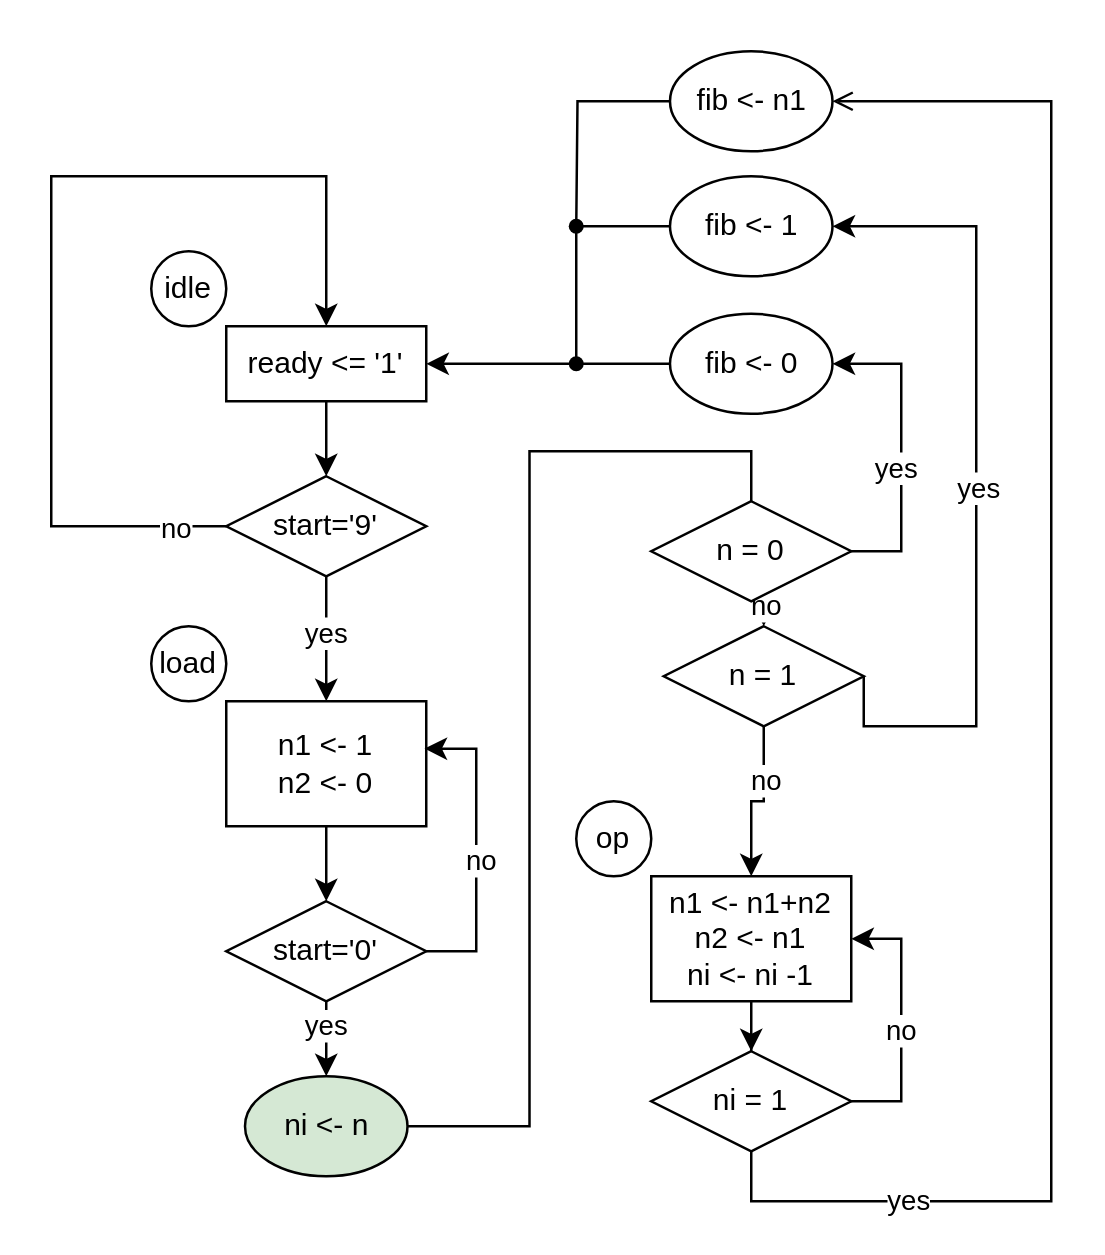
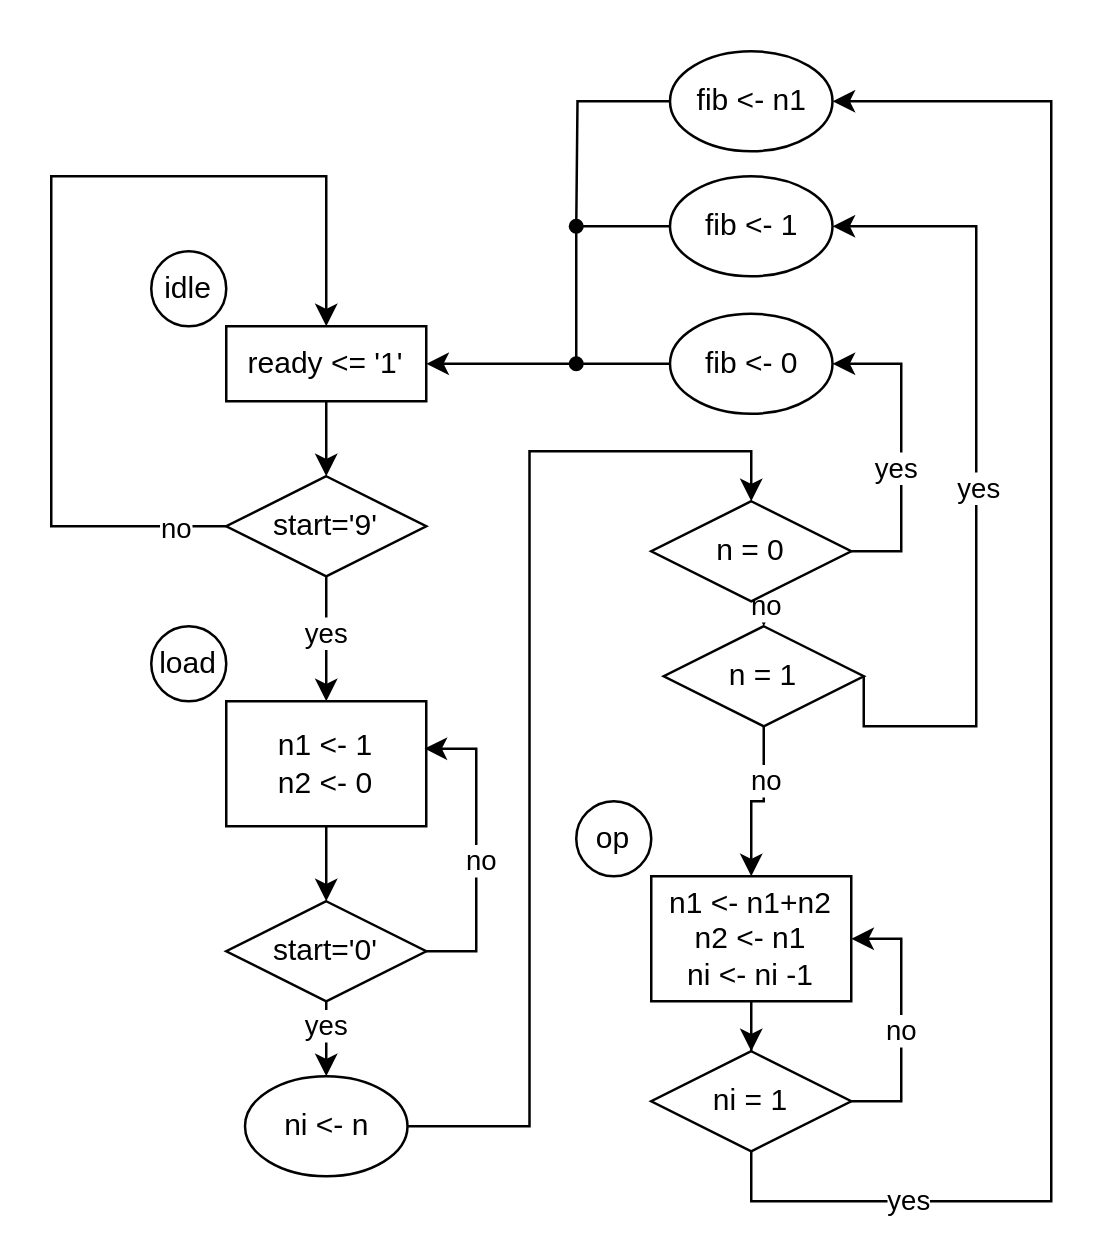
  <mxCell id="0" />
  <mxCell id="1" parent="0" />
  <mxCell id="2" value="" style="group" parent="1" vertex="1" connectable="0"><mxGeometry x="60" y="100" width="110" height="60" as="geometry" /></mxCell>
  <mxCell id="3" value="ready &amp;lt;= '1'" style="rounded=0;whiteSpace=wrap;html=1;movable=1;resizable=1;rotatable=1;deletable=1;editable=1;locked=0;connectable=1;" parent="2" vertex="1"><mxGeometry x="30" y="30" width="80" height="30" as="geometry" /></mxCell>
  <mxCell id="4" value="idle" style="ellipse;whiteSpace=wrap;html=1;aspect=fixed;movable=1;resizable=1;rotatable=1;deletable=1;editable=1;locked=0;connectable=1;" parent="2" vertex="1"><mxGeometry width="30" height="30" as="geometry" /></mxCell>
  <mxCell id="5" style="edgeStyle=orthogonalEdgeStyle;rounded=0;orthogonalLoop=1;jettySize=auto;html=1;exitX=0;exitY=0.5;exitDx=0;exitDy=0;entryX=0.5;entryY=0;entryDx=0;entryDy=0;" parent="1" source="9" target="3" edge="1"><mxGeometry relative="1" as="geometry"><Array as="points"><mxPoint x="20" y="210" /><mxPoint x="20" y="70" /><mxPoint x="130" y="70" /></Array></mxGeometry></mxCell>
  <mxCell id="6" value="no" style="edgeLabel;html=1;align=center;verticalAlign=middle;resizable=0;points=[];" parent="5" vertex="1" connectable="0"><mxGeometry x="-0.889" relative="1" as="geometry"><mxPoint as="offset" /></mxGeometry></mxCell>
  <mxCell id="7" value="" style="edgeStyle=orthogonalEdgeStyle;rounded=0;orthogonalLoop=1;jettySize=auto;html=1;" parent="1" source="9" target="14" edge="1"><mxGeometry relative="1" as="geometry" /></mxCell>
  <mxCell id="8" value="yes" style="edgeLabel;html=1;align=center;verticalAlign=middle;resizable=0;points=[];" parent="7" vertex="1" connectable="0"><mxGeometry x="-0.121" y="-1" relative="1" as="geometry"><mxPoint as="offset" /></mxGeometry></mxCell>
  <mxCell id="9" value="start='9'" style="rhombus;whiteSpace=wrap;html=1;" parent="1" vertex="1"><mxGeometry x="90" y="190" width="80" height="40" as="geometry" /></mxCell>
  <mxCell id="10" value="" style="edgeStyle=orthogonalEdgeStyle;rounded=0;orthogonalLoop=1;jettySize=auto;html=1;" parent="1" source="3" target="9" edge="1"><mxGeometry relative="1" as="geometry" /></mxCell>
- <mxCell id="11" style="edgeStyle=orthogonalEdgeStyle;rounded=0;orthogonalLoop=1;jettySize=auto;html=1;entryX=0.5;entryY=0;entryDx=0;entryDy=0;endArrow=none;" parent="1" source="12" target="26" edge="1"><mxGeometry relative="1" as="geometry" /></mxCell>
- <mxCell id="12" value="&lt;div&gt;ni &amp;lt;- n&lt;/div&gt;" style="ellipse;whiteSpace=wrap;html=1;fillColor=#d5e8d4;" parent="1" vertex="1"><mxGeometry x="97.5" y="430" width="65" height="40" as="geometry" /></mxCell>
+ <mxCell id="11" style="edgeStyle=orthogonalEdgeStyle;rounded=0;orthogonalLoop=1;jettySize=auto;html=1;entryX=0.5;entryY=0;entryDx=0;entryDy=0;" parent="1" source="12" target="26" edge="1"><mxGeometry relative="1" as="geometry" /></mxCell>
+ <mxCell id="12" value="&lt;div&gt;ni &amp;lt;- n&lt;/div&gt;" style="ellipse;whiteSpace=wrap;html=1;" parent="1" vertex="1"><mxGeometry x="97.5" y="430" width="65" height="40" as="geometry" /></mxCell>
  <mxCell id="13" value="" style="group" parent="1" vertex="1" connectable="0"><mxGeometry x="60" y="250" width="110" height="80" as="geometry" /></mxCell>
  <mxCell id="14" value="n1 &amp;lt;- 1&lt;div&gt;n2 &amp;lt;- 0&lt;/div&gt;" style="rounded=0;whiteSpace=wrap;html=1;movable=1;resizable=1;rotatable=1;deletable=1;editable=1;locked=0;connectable=1;" parent="13" vertex="1"><mxGeometry x="30" y="30" width="80" height="50" as="geometry" /></mxCell>
  <mxCell id="15" value="load" style="ellipse;whiteSpace=wrap;html=1;aspect=fixed;movable=1;resizable=1;rotatable=1;deletable=1;editable=1;locked=0;connectable=1;" parent="13" vertex="1"><mxGeometry width="30" height="30" as="geometry" /></mxCell>
  <mxCell id="16" value="" style="edgeStyle=orthogonalEdgeStyle;rounded=0;orthogonalLoop=1;jettySize=auto;html=1;" parent="1" source="18" target="12" edge="1"><mxGeometry relative="1" as="geometry" /></mxCell>
  <mxCell id="17" value="yes" style="edgeLabel;html=1;align=center;verticalAlign=middle;resizable=0;points=[];" parent="16" vertex="1" connectable="0"><mxGeometry x="-0.623" y="-1" relative="1" as="geometry"><mxPoint as="offset" /></mxGeometry></mxCell>
  <mxCell id="18" value="start='0'" style="rhombus;whiteSpace=wrap;html=1;" parent="1" vertex="1"><mxGeometry x="90" y="360" width="80" height="40" as="geometry" /></mxCell>
  <mxCell id="19" value="" style="edgeStyle=orthogonalEdgeStyle;rounded=0;orthogonalLoop=1;jettySize=auto;html=1;" parent="1" source="14" target="18" edge="1"><mxGeometry relative="1" as="geometry" /></mxCell>
  <mxCell id="20" style="edgeStyle=orthogonalEdgeStyle;rounded=0;orthogonalLoop=1;jettySize=auto;html=1;entryX=0.991;entryY=0.379;entryDx=0;entryDy=0;entryPerimeter=0;" parent="1" source="18" target="14" edge="1"><mxGeometry relative="1" as="geometry"><Array as="points"><mxPoint x="190" y="380" /><mxPoint x="190" y="299" /></Array></mxGeometry></mxCell>
  <mxCell id="21" value="no" style="edgeLabel;html=1;align=center;verticalAlign=middle;resizable=0;points=[];" parent="20" vertex="1" connectable="0"><mxGeometry x="-0.07" y="-1" relative="1" as="geometry"><mxPoint as="offset" /></mxGeometry></mxCell>
  <mxCell id="22" style="edgeStyle=orthogonalEdgeStyle;rounded=0;orthogonalLoop=1;jettySize=auto;html=1;exitX=1;exitY=0.5;exitDx=0;exitDy=0;entryX=1;entryY=0.5;entryDx=0;entryDy=0;" parent="1" source="26" target="28" edge="1"><mxGeometry relative="1" as="geometry" /></mxCell>
  <mxCell id="23" value="yes" style="edgeLabel;html=1;align=center;verticalAlign=middle;resizable=0;points=[];" parent="22" vertex="1" connectable="0"><mxGeometry x="-0.119" y="3" relative="1" as="geometry"><mxPoint as="offset" /></mxGeometry></mxCell>
  <mxCell id="24" style="edgeStyle=orthogonalEdgeStyle;rounded=0;orthogonalLoop=1;jettySize=auto;html=1;exitX=0.5;exitY=1;exitDx=0;exitDy=0;entryX=0.5;entryY=0;entryDx=0;entryDy=0;" parent="1" source="26" target="33" edge="1"><mxGeometry relative="1" as="geometry" /></mxCell>
  <mxCell id="25" value="no" style="edgeLabel;html=1;align=center;verticalAlign=middle;resizable=0;points=[];" parent="24" vertex="1" connectable="0"><mxGeometry x="-0.213" y="2" relative="1" as="geometry"><mxPoint x="-2" as="offset" /></mxGeometry></mxCell>
  <mxCell id="26" value="n = 0" style="rhombus;whiteSpace=wrap;html=1;" parent="1" vertex="1"><mxGeometry x="260" y="200" width="80" height="40" as="geometry" /></mxCell>
  <mxCell id="27" style="edgeStyle=orthogonalEdgeStyle;rounded=0;orthogonalLoop=1;jettySize=auto;html=1;" parent="1" source="45" target="3" edge="1"><mxGeometry relative="1" as="geometry" /></mxCell>
  <mxCell id="28" value="&lt;div&gt;fib &amp;lt;- 0&lt;/div&gt;" style="ellipse;whiteSpace=wrap;html=1;" parent="1" vertex="1"><mxGeometry x="267.5" y="125" width="65" height="40" as="geometry" /></mxCell>
  <mxCell id="29" style="edgeStyle=orthogonalEdgeStyle;rounded=0;orthogonalLoop=1;jettySize=auto;html=1;exitX=1;exitY=0.5;exitDx=0;exitDy=0;entryX=1;entryY=0.5;entryDx=0;entryDy=0;" parent="1" source="33" target="34" edge="1"><mxGeometry relative="1" as="geometry"><Array as="points"><mxPoint x="390" y="290" /><mxPoint x="390" y="90" /></Array></mxGeometry></mxCell>
  <mxCell id="30" value="yes" style="edgeLabel;html=1;align=center;verticalAlign=middle;resizable=0;points=[];" parent="29" vertex="1" connectable="0"><mxGeometry x="0.001" relative="1" as="geometry"><mxPoint as="offset" /></mxGeometry></mxCell>
  <mxCell id="31" style="edgeStyle=orthogonalEdgeStyle;rounded=0;orthogonalLoop=1;jettySize=auto;html=1;exitX=0.5;exitY=1;exitDx=0;exitDy=0;" parent="1" source="33" target="50" edge="1"><mxGeometry relative="1" as="geometry" /></mxCell>
  <mxCell id="32" value="no" style="edgeLabel;html=1;align=center;verticalAlign=middle;resizable=0;points=[];" parent="31" vertex="1" connectable="0"><mxGeometry x="-0.367" relative="1" as="geometry"><mxPoint as="offset" /></mxGeometry></mxCell>
  <mxCell id="33" value="n = 1" style="rhombus;whiteSpace=wrap;html=1;" parent="1" vertex="1"><mxGeometry x="265" y="250" width="80" height="40" as="geometry" /></mxCell>
  <mxCell id="34" value="&lt;div&gt;fib &amp;lt;- 1&lt;/div&gt;" style="ellipse;whiteSpace=wrap;html=1;" parent="1" vertex="1"><mxGeometry x="267.5" y="70" width="65" height="40" as="geometry" /></mxCell>
  <mxCell id="35" style="edgeStyle=orthogonalEdgeStyle;rounded=0;orthogonalLoop=1;jettySize=auto;html=1;exitX=1;exitY=0.5;exitDx=0;exitDy=0;entryX=1;entryY=0.5;entryDx=0;entryDy=0;" parent="1" source="39" target="50" edge="1"><mxGeometry relative="1" as="geometry" /></mxCell>
  <mxCell id="36" value="no" style="edgeLabel;html=1;align=center;verticalAlign=middle;resizable=0;points=[];" parent="35" vertex="1" connectable="0"><mxGeometry x="-0.075" y="1" relative="1" as="geometry"><mxPoint as="offset" /></mxGeometry></mxCell>
- <mxCell id="37" style="edgeStyle=orthogonalEdgeStyle;rounded=0;orthogonalLoop=1;jettySize=auto;html=1;exitX=0.5;exitY=1;exitDx=0;exitDy=0;entryX=1;entryY=0.5;entryDx=0;entryDy=0;endArrow=open;" parent="1" source="39" target="43" edge="1"><mxGeometry relative="1" as="geometry"><Array as="points"><mxPoint x="300" y="480" /><mxPoint x="420" y="480" /><mxPoint x="420" y="40" /></Array></mxGeometry></mxCell>
+ <mxCell id="37" style="edgeStyle=orthogonalEdgeStyle;rounded=0;orthogonalLoop=1;jettySize=auto;html=1;exitX=0.5;exitY=1;exitDx=0;exitDy=0;entryX=1;entryY=0.5;entryDx=0;entryDy=0;" parent="1" source="39" target="43" edge="1"><mxGeometry relative="1" as="geometry"><Array as="points"><mxPoint x="300" y="480" /><mxPoint x="420" y="480" /><mxPoint x="420" y="40" /></Array></mxGeometry></mxCell>
  <mxCell id="38" value="yes" style="edgeLabel;html=1;align=center;verticalAlign=middle;resizable=0;points=[];" parent="37" vertex="1" connectable="0"><mxGeometry x="-0.755" y="1" relative="1" as="geometry"><mxPoint as="offset" /></mxGeometry></mxCell>
  <mxCell id="39" value="ni = 1" style="rhombus;whiteSpace=wrap;html=1;" parent="1" vertex="1"><mxGeometry x="260" y="420" width="80" height="40" as="geometry" /></mxCell>
  <mxCell id="40" value="" style="edgeStyle=orthogonalEdgeStyle;rounded=0;orthogonalLoop=1;jettySize=auto;html=1;" parent="1" source="50" target="39" edge="1"><mxGeometry relative="1" as="geometry" /></mxCell>
  <mxCell id="41" style="edgeStyle=orthogonalEdgeStyle;rounded=0;orthogonalLoop=1;jettySize=auto;html=1;" parent="1" edge="1"><mxGeometry relative="1" as="geometry"><mxPoint x="130" y="20" as="targetPoint" /><mxPoint x="130" y="20" as="sourcePoint" /></mxGeometry></mxCell>
  <mxCell id="42" style="edgeStyle=orthogonalEdgeStyle;rounded=0;orthogonalLoop=1;jettySize=auto;html=1;exitX=0;exitY=0.5;exitDx=0;exitDy=0;endArrow=none;endFill=0;" parent="1" source="43" edge="1"><mxGeometry relative="1" as="geometry"><mxPoint x="230" y="90" as="targetPoint" /></mxGeometry></mxCell>
  <mxCell id="43" value="&lt;div&gt;fib &amp;lt;- n1&lt;/div&gt;" style="ellipse;whiteSpace=wrap;html=1;" parent="1" vertex="1"><mxGeometry x="267.5" y="20" width="65" height="40" as="geometry" /></mxCell>
  <mxCell id="44" value="" style="edgeStyle=orthogonalEdgeStyle;rounded=0;orthogonalLoop=1;jettySize=auto;html=1;endArrow=none;endFill=0;" parent="1" source="28" target="45" edge="1"><mxGeometry relative="1" as="geometry"><mxPoint x="268" y="145" as="sourcePoint" /><mxPoint x="170" y="145" as="targetPoint" /></mxGeometry></mxCell>
  <mxCell id="45" value="" style="shape=waypoint;sketch=0;size=6;pointerEvents=1;points=[];fillColor=none;resizable=0;rotatable=0;perimeter=centerPerimeter;snapToPoint=1;" parent="1" vertex="1"><mxGeometry x="220" y="135" width="20" height="20" as="geometry" /></mxCell>
  <mxCell id="46" style="edgeStyle=orthogonalEdgeStyle;rounded=0;orthogonalLoop=1;jettySize=auto;html=1;entryX=0.383;entryY=0.25;entryDx=0;entryDy=0;entryPerimeter=0;endArrow=none;endFill=0;" parent="1" source="48" target="45" edge="1"><mxGeometry relative="1" as="geometry" /></mxCell>
  <mxCell id="47" value="" style="edgeStyle=orthogonalEdgeStyle;rounded=0;orthogonalLoop=1;jettySize=auto;html=1;entryDx=0;entryDy=0;entryPerimeter=0;endArrow=none;endFill=0;" parent="1" source="34" target="48" edge="1"><mxGeometry relative="1" as="geometry"><mxPoint x="268" y="90" as="sourcePoint" /><mxPoint x="230" y="145" as="targetPoint" /></mxGeometry></mxCell>
  <mxCell id="48" value="" style="shape=waypoint;sketch=0;size=6;pointerEvents=1;points=[];fillColor=none;resizable=0;rotatable=0;perimeter=centerPerimeter;snapToPoint=1;" parent="1" vertex="1"><mxGeometry x="220" y="80" width="20" height="20" as="geometry" /></mxCell>
  <mxCell id="49" value="" style="group" parent="1" vertex="1" connectable="0"><mxGeometry x="230" y="320" width="110" height="80" as="geometry" /></mxCell>
  <mxCell id="50" value="n1 &amp;lt;- n1+n2&lt;div&gt;n2 &amp;lt;- n1&lt;/div&gt;&lt;div&gt;ni &amp;lt;- ni -1&lt;/div&gt;" style="rounded=0;whiteSpace=wrap;html=1;movable=1;resizable=1;rotatable=1;deletable=1;editable=1;locked=0;connectable=1;" parent="49" vertex="1"><mxGeometry x="30" y="30" width="80" height="50" as="geometry" /></mxCell>
  <mxCell id="51" value="op" style="ellipse;whiteSpace=wrap;html=1;aspect=fixed;movable=1;resizable=1;rotatable=1;deletable=1;editable=1;locked=0;connectable=1;" parent="49" vertex="1"><mxGeometry width="30" height="30" as="geometry" /></mxCell>
